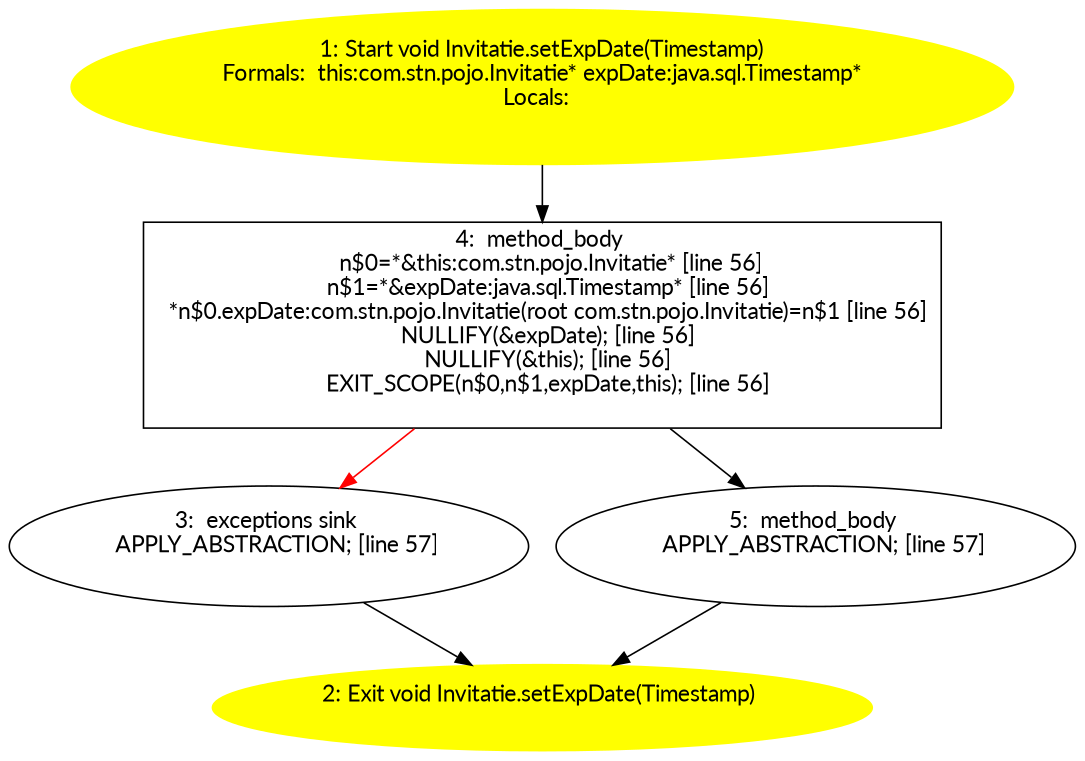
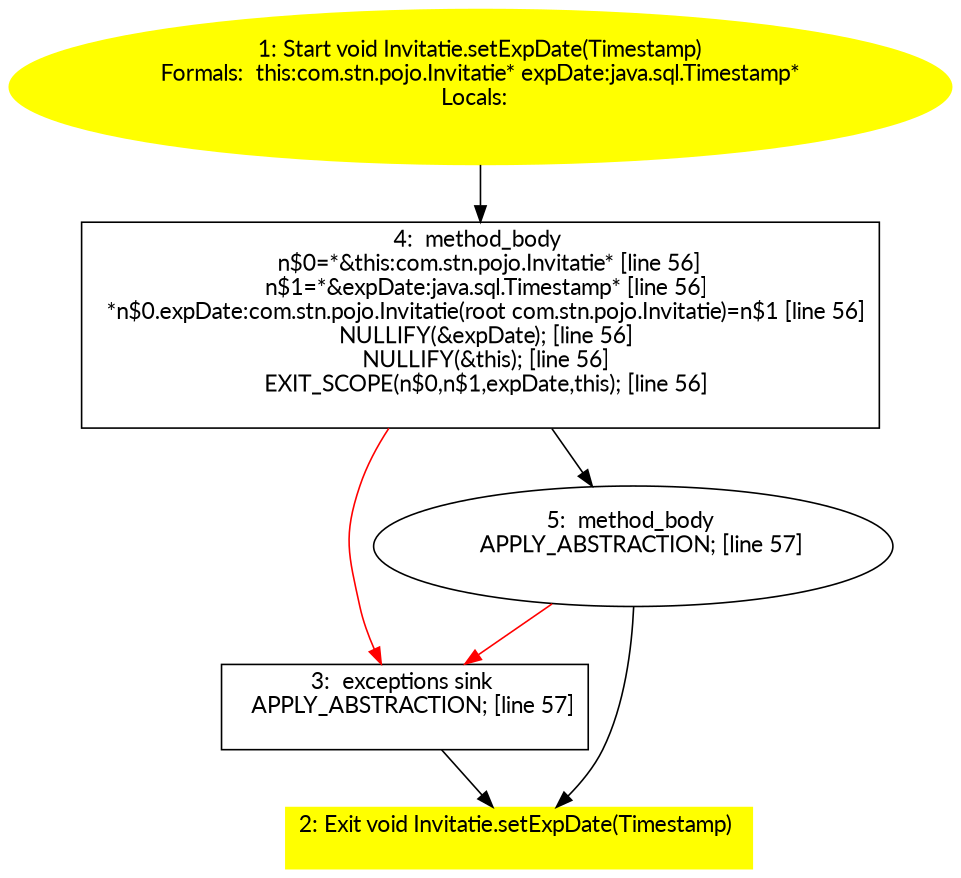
  digraph {
    fontname=Lato
    node [fontname=Lato]
    edge [fontname=Lato]
    n1 [color=yellow label="1: Start void Invitatie.setExpDate(Timestamp)\nFormals:  this:com.stn.pojo.Invitatie* expDate:java.sql.Timestamp*\nLocals:  \n  " style=filled]
    n2 [label="4:  method_body \n   n$0=*&this:com.stn.pojo.Invitatie* [line 56]\n  n$1=*&expDate:java.sql.Timestamp* [line 56]\n  *n$0.expDate:com.stn.pojo.Invitatie(root com.stn.pojo.Invitatie)=n$1 [line 56]\n  NULLIFY(&expDate); [line 56]\n  NULLIFY(&this); [line 56]\n  EXIT_SCOPE(n$0,n$1,expDate,this); [line 56]\n " shape=box]
-   n3 [label="3:  exceptions sink \n   APPLY_ABSTRACTION; [line 57]\n " shape=ellipse]
+   n3 [label="3:  exceptions sink \n   APPLY_ABSTRACTION; [line 57]\n " shape=box]
    n4 [label="5:  method_body \n   APPLY_ABSTRACTION; [line 57]\n " shape=ellipse]
-   n5 [color=yellow label="2: Exit void Invitatie.setExpDate(Timestamp) \n  " style=filled]
+   n5 [color=yellow label="2: Exit void Invitatie.setExpDate(Timestamp) \n  " style=filled shape=box]
    n1 -> n2
    n2 -> n3 [color=red]
    n2 -> n4
    n3 -> n5
+   n4 -> n3 [color=red]
    n4 -> n5
  }
